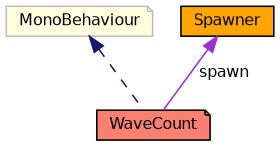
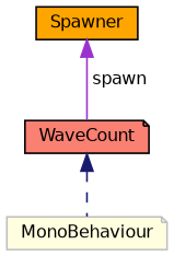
  digraph {
    node [color=black fontname=Helvetica fontsize=10 shape=note style=filled]
    edge [dir=back fontname=Helvetica fontsize=10 labelfontname=Helvetica labelfontsize=10]
    n1 [fillcolor=salmon fontcolor=black height=0.2 label=WaveCount width=0.4]
    n2 [color=grey75 fillcolor=lightyellow height=0.2 label=MonoBehaviour width=0.4]
    n3 [fillcolor=orange height=0.2 label=Spawner shape=box width=0.4]
-   n2 -> n1 [color=midnightblue style=dashed]
+   n1 -> n2 [color=midnightblue style=dashed]
    n3 -> n1 [color=darkorchid3 label=" spawn" style=solid]
  }
